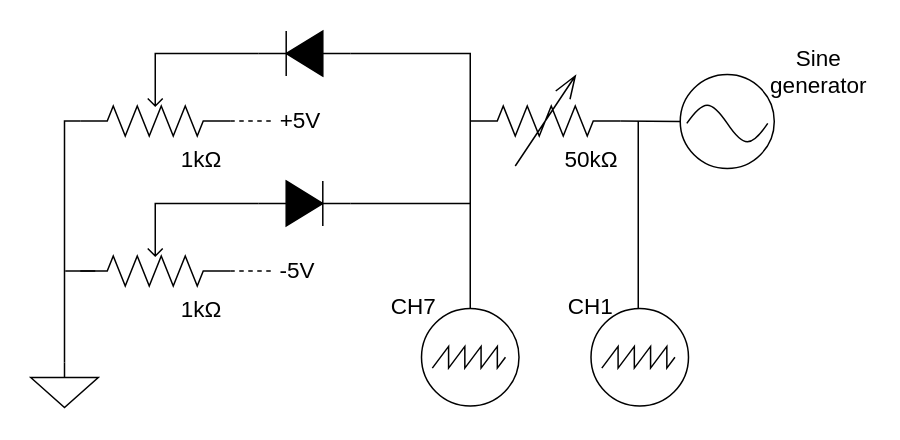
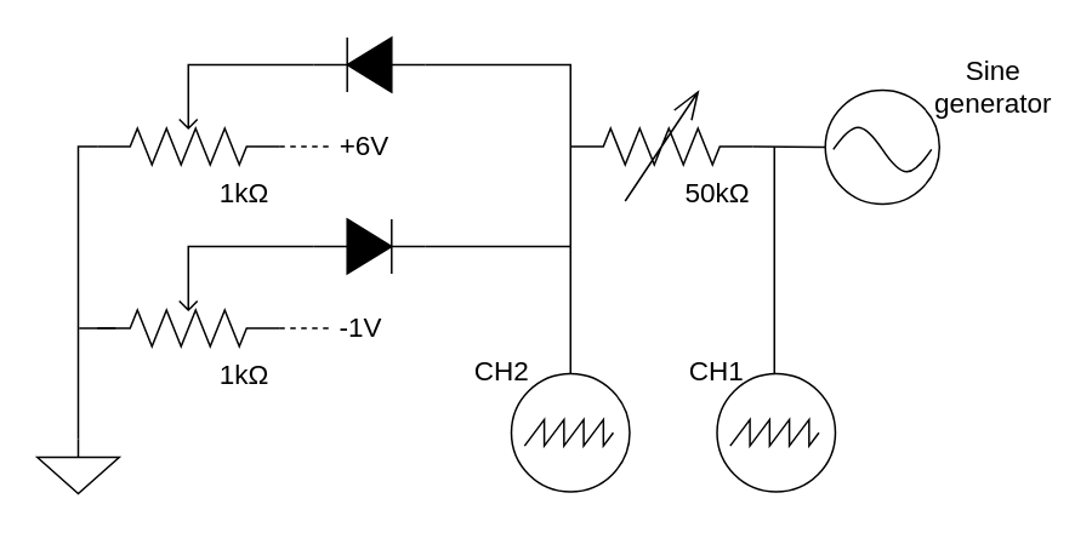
  <mxCell id="0" />
  <mxCell id="1" parent="0" />
  <mxCell id="2" value="&lt;font style=&quot;font-size: 15px;&quot;&gt;50kΩ&lt;/font&gt;" style="text;html=1;strokeColor=none;fillColor=none;align=center;verticalAlign=middle;whiteSpace=wrap;rounded=0;" parent="1" vertex="1"><mxGeometry x="364" y="90" width="60" height="30" as="geometry" /></mxCell>
  <mxCell id="3" value="" style="group" vertex="1" connectable="0" parent="1"><mxGeometry x="453" y="49" width="70" height="70" as="geometry" /></mxCell>
  <mxCell id="4" value="" style="ellipse;whiteSpace=wrap;html=1;aspect=fixed;" vertex="1" parent="3"><mxGeometry width="62.687" height="62.687" as="geometry" /></mxCell>
  <mxCell id="5" value="" style="pointerEvents=1;verticalLabelPosition=bottom;shadow=0;dashed=0;align=center;html=1;verticalAlign=top;shape=mxgraph.electrical.waveforms.sine_wave;" vertex="1" parent="3"><mxGeometry x="4.375" y="16.333" width="53.958" height="32.667" as="geometry" /></mxCell>
  <mxCell id="6" value="" style="perimeter=ellipsePerimeter;verticalLabelPosition=bottom;shadow=0;dashed=0;align=center;html=1;verticalAlign=top;shape=mxgraph.electrical.instruments.oscilloscope;" vertex="1" parent="1"><mxGeometry x="391" y="205" width="70" height="65" as="geometry" /></mxCell>
  <mxCell id="7" value="&lt;font style=&quot;font-size: 15px;&quot;&gt;CH1&lt;/font&gt;" style="text;html=1;strokeColor=none;fillColor=none;align=center;verticalAlign=middle;whiteSpace=wrap;rounded=0;" vertex="1" parent="1"><mxGeometry x="361" y="185" width="65" height="35" as="geometry" /></mxCell>
  <mxCell id="8" value="" style="pointerEvents=1;verticalLabelPosition=bottom;shadow=0;dashed=0;align=center;html=1;verticalAlign=top;shape=mxgraph.electrical.resistors.potentiometer_2;rotation=-180;" vertex="1" parent="1"><mxGeometry x="53" y="50" width="100" height="40" as="geometry" /></mxCell>
  <mxCell id="9" value="&lt;font style=&quot;font-size: 15px;&quot;&gt;1kΩ&lt;/font&gt;" style="text;html=1;strokeColor=none;fillColor=none;align=center;verticalAlign=middle;whiteSpace=wrap;rounded=0;" vertex="1" parent="1"><mxGeometry x="104" y="90" width="60" height="30" as="geometry" /></mxCell>
  <mxCell id="10" value="" style="pointerEvents=1;fillColor=strokeColor;verticalLabelPosition=bottom;shadow=0;dashed=0;align=center;html=1;verticalAlign=top;shape=mxgraph.electrical.diodes.diode;rotation=-180;" vertex="1" parent="1"><mxGeometry x="172" y="20" width="61" height="30" as="geometry" /></mxCell>
  <mxCell id="11" value="" style="endArrow=none;html=1;rounded=0;entryX=0.5;entryY=1;entryDx=0;entryDy=0;entryPerimeter=0;exitX=1;exitY=0.5;exitDx=0;exitDy=0;exitPerimeter=0;edgeStyle=orthogonalEdgeStyle;" edge="1" parent="1" source="10" target="8"><mxGeometry width="50" height="50" relative="1" as="geometry"><mxPoint x="-97" y="120" as="sourcePoint" /><mxPoint x="-47" y="70" as="targetPoint" /></mxGeometry></mxCell>
  <mxCell id="12" value="" style="pointerEvents=1;verticalLabelPosition=bottom;shadow=0;dashed=0;align=center;html=1;verticalAlign=top;shape=mxgraph.electrical.resistors.potentiometer_2;rotation=-180;" vertex="1" parent="1"><mxGeometry x="53" y="150" width="100" height="40" as="geometry" /></mxCell>
  <mxCell id="13" value="&lt;font style=&quot;font-size: 15px;&quot;&gt;1kΩ&lt;/font&gt;" style="text;html=1;strokeColor=none;fillColor=none;align=center;verticalAlign=middle;whiteSpace=wrap;rounded=0;" vertex="1" parent="1"><mxGeometry x="104" y="190" width="60" height="30" as="geometry" /></mxCell>
  <mxCell id="14" value="" style="pointerEvents=1;fillColor=strokeColor;verticalLabelPosition=bottom;shadow=0;dashed=0;align=center;html=1;verticalAlign=top;shape=mxgraph.electrical.diodes.diode;rotation=0;" vertex="1" parent="1"><mxGeometry x="172" y="120" width="61" height="30" as="geometry" /></mxCell>
  <mxCell id="15" value="" style="endArrow=none;html=1;rounded=0;entryX=0.5;entryY=1;entryDx=0;entryDy=0;entryPerimeter=0;edgeStyle=orthogonalEdgeStyle;exitX=0;exitY=0.5;exitDx=0;exitDy=0;exitPerimeter=0;" edge="1" parent="1" source="14" target="12"><mxGeometry width="50" height="50" relative="1" as="geometry"><mxPoint x="243" y="140" as="sourcePoint" /><mxPoint x="-47" y="170" as="targetPoint" /></mxGeometry></mxCell>
  <mxCell id="16" value="" style="pointerEvents=1;verticalLabelPosition=bottom;shadow=0;dashed=0;align=center;html=1;verticalAlign=top;shape=mxgraph.electrical.signal_sources.signal_ground;" vertex="1" parent="1"><mxGeometry x="20" y="241" width="45" height="30" as="geometry" /></mxCell>
  <mxCell id="17" value="" style="endArrow=none;html=1;rounded=0;exitX=0.5;exitY=0;exitDx=0;exitDy=0;exitPerimeter=0;entryX=1;entryY=0.25;entryDx=0;entryDy=0;entryPerimeter=0;edgeStyle=orthogonalEdgeStyle;" edge="1" parent="1" source="16" target="8"><mxGeometry width="50" height="50" relative="1" as="geometry"><mxPoint x="53" y="110" as="sourcePoint" /><mxPoint x="45" y="20" as="targetPoint" /></mxGeometry></mxCell>
  <mxCell id="18" value="" style="endArrow=none;html=1;rounded=0;" edge="1" parent="1"><mxGeometry width="50" height="50" relative="1" as="geometry"><mxPoint x="43" y="180" as="sourcePoint" /><mxPoint x="63" y="180" as="targetPoint" /></mxGeometry></mxCell>
  <mxCell id="19" value="" style="endArrow=none;dashed=1;html=1;rounded=0;exitX=0;exitY=0.25;exitDx=0;exitDy=0;exitPerimeter=0;" edge="1" parent="1" source="8"><mxGeometry width="50" height="50" relative="1" as="geometry"><mxPoint x="173" y="130" as="sourcePoint" /><mxPoint x="183" y="80" as="targetPoint" /></mxGeometry></mxCell>
  <mxCell id="20" value="" style="endArrow=none;dashed=1;html=1;rounded=0;exitX=0;exitY=0.25;exitDx=0;exitDy=0;exitPerimeter=0;" edge="1" parent="1"><mxGeometry width="50" height="50" relative="1" as="geometry"><mxPoint x="153" y="180" as="sourcePoint" /><mxPoint x="183" y="180" as="targetPoint" /></mxGeometry></mxCell>
- <mxCell id="21" value="&lt;font style=&quot;font-size: 15px;&quot;&gt;+5V&lt;/font&gt;" style="text;html=1;strokeColor=none;fillColor=none;align=center;verticalAlign=middle;whiteSpace=wrap;rounded=0;" vertex="1" parent="1"><mxGeometry x="170" y="64" width="60" height="30" as="geometry" /></mxCell>
- <mxCell id="22" value="&lt;font style=&quot;font-size: 15px;&quot;&gt;-5V&lt;/font&gt;" style="text;html=1;strokeColor=none;fillColor=none;align=center;verticalAlign=middle;whiteSpace=wrap;rounded=0;" vertex="1" parent="1"><mxGeometry x="168" y="164" width="60" height="30" as="geometry" /></mxCell>
+ <mxCell id="21" value="&lt;font style=&quot;font-size: 15px;&quot;&gt;+6V&lt;/font&gt;" style="text;html=1;strokeColor=none;fillColor=none;align=center;verticalAlign=middle;whiteSpace=wrap;rounded=0;" vertex="1" parent="1"><mxGeometry x="170" y="64" width="60" height="30" as="geometry" /></mxCell>
+ <mxCell id="22" value="&lt;font style=&quot;font-size: 15px;&quot;&gt;-1V&lt;/font&gt;" style="text;html=1;strokeColor=none;fillColor=none;align=center;verticalAlign=middle;whiteSpace=wrap;rounded=0;" vertex="1" parent="1"><mxGeometry x="168" y="164" width="60" height="30" as="geometry" /></mxCell>
  <mxCell id="23" value="" style="perimeter=ellipsePerimeter;verticalLabelPosition=bottom;shadow=0;dashed=0;align=center;html=1;verticalAlign=top;shape=mxgraph.electrical.instruments.oscilloscope;" vertex="1" parent="1"><mxGeometry x="278" y="205" width="70" height="65" as="geometry" /></mxCell>
- <mxCell id="24" value="&lt;font style=&quot;font-size: 15px;&quot;&gt;CH7&lt;/font&gt;" style="text;html=1;strokeColor=none;fillColor=none;align=center;verticalAlign=middle;whiteSpace=wrap;rounded=0;" vertex="1" parent="1"><mxGeometry x="243" y="185" width="65" height="35" as="geometry" /></mxCell>
+ <mxCell id="24" value="&lt;font style=&quot;font-size: 15px;&quot;&gt;CH2&lt;/font&gt;" style="text;html=1;strokeColor=none;fillColor=none;align=center;verticalAlign=middle;whiteSpace=wrap;rounded=0;" vertex="1" parent="1"><mxGeometry x="243" y="185" width="65" height="35" as="geometry" /></mxCell>
  <mxCell id="25" value="&lt;font style=&quot;font-size: 15px;&quot;&gt;Sine generator&lt;/font&gt;" style="text;html=1;strokeColor=none;fillColor=none;align=center;verticalAlign=middle;whiteSpace=wrap;rounded=0;" vertex="1" parent="1"><mxGeometry x="513" y="29" width="65" height="35" as="geometry" /></mxCell>
  <mxCell id="26" value="" style="endArrow=none;html=1;rounded=0;exitX=0;exitY=0.5;exitDx=0;exitDy=0;exitPerimeter=0;entryX=0.5;entryY=0;entryDx=0;entryDy=0;entryPerimeter=0;edgeStyle=orthogonalEdgeStyle;" edge="1" parent="1" source="10" target="23"><mxGeometry width="50" height="50" relative="1" as="geometry"><mxPoint x="273" y="-20" as="sourcePoint" /><mxPoint x="323" y="-70" as="targetPoint" /></mxGeometry></mxCell>
  <mxCell id="27" value="" style="endArrow=none;html=1;rounded=0;exitX=1;exitY=0.5;exitDx=0;exitDy=0;exitPerimeter=0;" edge="1" parent="1" source="14"><mxGeometry width="50" height="50" relative="1" as="geometry"><mxPoint x="473" y="40" as="sourcePoint" /><mxPoint x="313" y="135" as="targetPoint" /></mxGeometry></mxCell>
  <mxCell id="28" value="" style="endArrow=none;html=1;rounded=0;entryX=0;entryY=0.5;entryDx=0;entryDy=0;exitX=0;exitY=0.25;exitDx=0;exitDy=0;exitPerimeter=0;" edge="1" parent="1" target="4"><mxGeometry width="50" height="50" relative="1" as="geometry"><mxPoint x="413" y="80" as="sourcePoint" /><mxPoint x="463" y="50" as="targetPoint" /></mxGeometry></mxCell>
  <mxCell id="29" value="" style="endArrow=none;html=1;rounded=0;exitX=0.5;exitY=0;exitDx=0;exitDy=0;exitPerimeter=0;" edge="1" parent="1"><mxGeometry width="50" height="50" relative="1" as="geometry"><mxPoint x="425" y="205" as="sourcePoint" /><mxPoint x="425" y="80" as="targetPoint" /></mxGeometry></mxCell>
  <mxCell id="30" value="" style="pointerEvents=1;verticalLabelPosition=bottom;shadow=0;dashed=0;align=center;html=1;verticalAlign=top;shape=mxgraph.electrical.resistors.variable_resistor_2;" vertex="1" parent="1"><mxGeometry x="313" y="50" width="100" height="60" as="geometry" /></mxCell>
